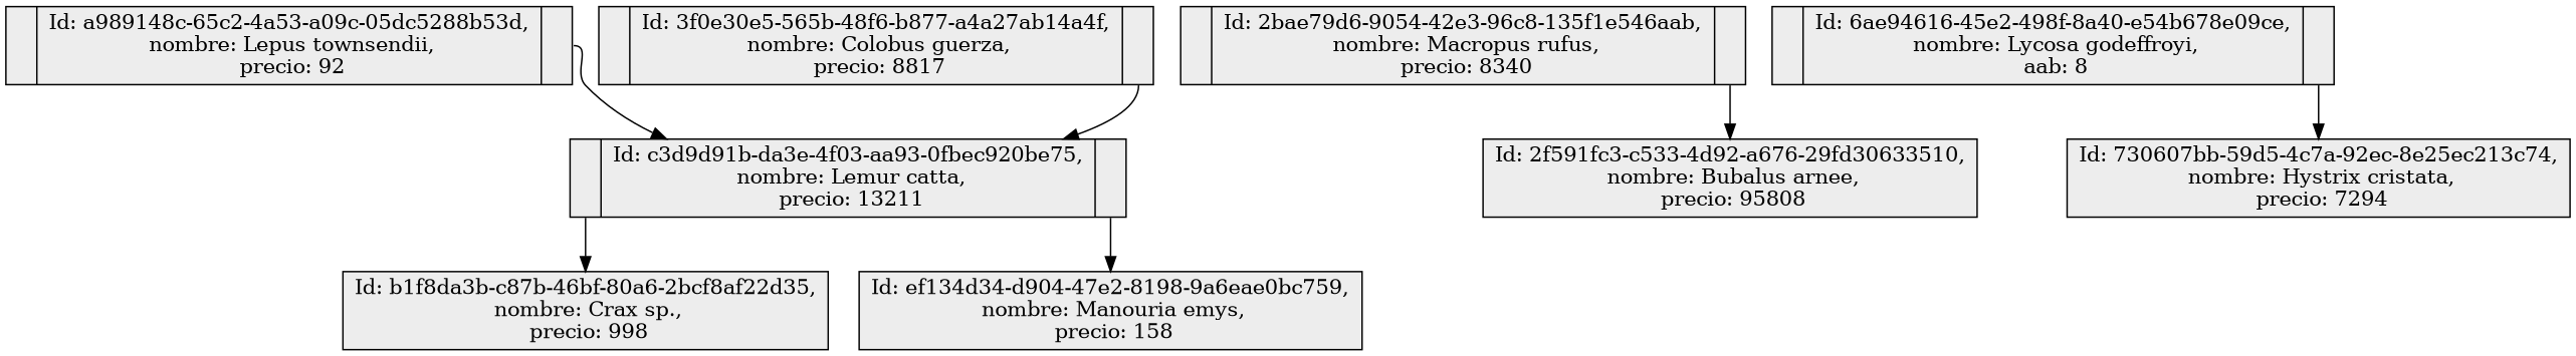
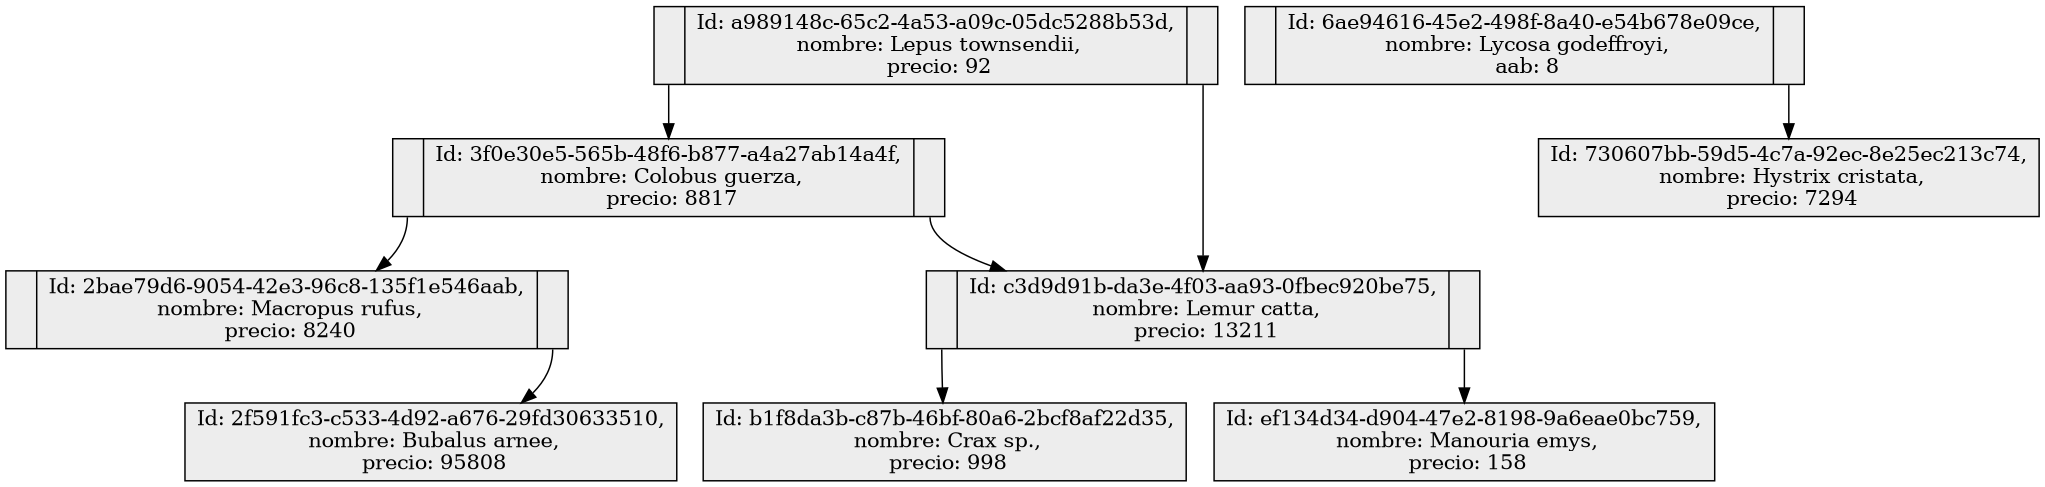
  digraph {
    rankdir=TB
    node [color=black fillcolor=gray93 shape=record style=filled]
    edge [tailport=C1]
    n1 [label="<C0>|Id: a989148c-65c2-4a53-a09c-05dc5288b53d,\n nombre: Lepus townsendii,\n precio: 92|<C1> "]
    n2 [label="<C0>|Id: 3f0e30e5-565b-48f6-b877-a4a27ab14a4f,\n nombre: Colobus guerza,\n precio: 8817|<C1> "]
    n3 [label="<C0>|Id: c3d9d91b-da3e-4f03-aa93-0fbec920be75,\n nombre: Lemur catta,\n precio: 13211|<C1> "]
-   n4 [label="<C0>|Id: 2bae79d6-9054-42e3-96c8-135f1e546aab,\n nombre: Macropus rufus,\n precio: 8340|<C1> "]
+   n4 [label="<C0>|Id: 2bae79d6-9054-42e3-96c8-135f1e546aab,\n nombre: Macropus rufus,\n precio: 8240|<C1> "]
    n5 [label="Id: b1f8da3b-c87b-46bf-80a6-2bcf8af22d35,\n nombre: Crax sp.,\n precio: 998"]
    n6 [label="Id: ef134d34-d904-47e2-8198-9a6eae0bc759,\n nombre: Manouria emys,\n precio: 158"]
    n7 [label="Id: 2f591fc3-c533-4d92-a676-29fd30633510,\n nombre: Bubalus arnee,\n precio: 95808"]
    n8 [label="<C0>|Id: 6ae94616-45e2-498f-8a40-e54b678e09ce,\n nombre: Lycosa godeffroyi,\n aab: 8|<C1> "]
    n9 [label="Id: 730607bb-59d5-4c7a-92ec-8e25ec213c74,\n nombre: Hystrix cristata,\n precio: 7294"]
+   n1 -> n2 [tailport=C0]
    n1 -> n3
    n2 -> n3
+   n2 -> n4 [tailport=C0]
    n3 -> n5 [tailport=C0]
    n3 -> n6
    n4 -> n7
    n8 -> n9
  }
